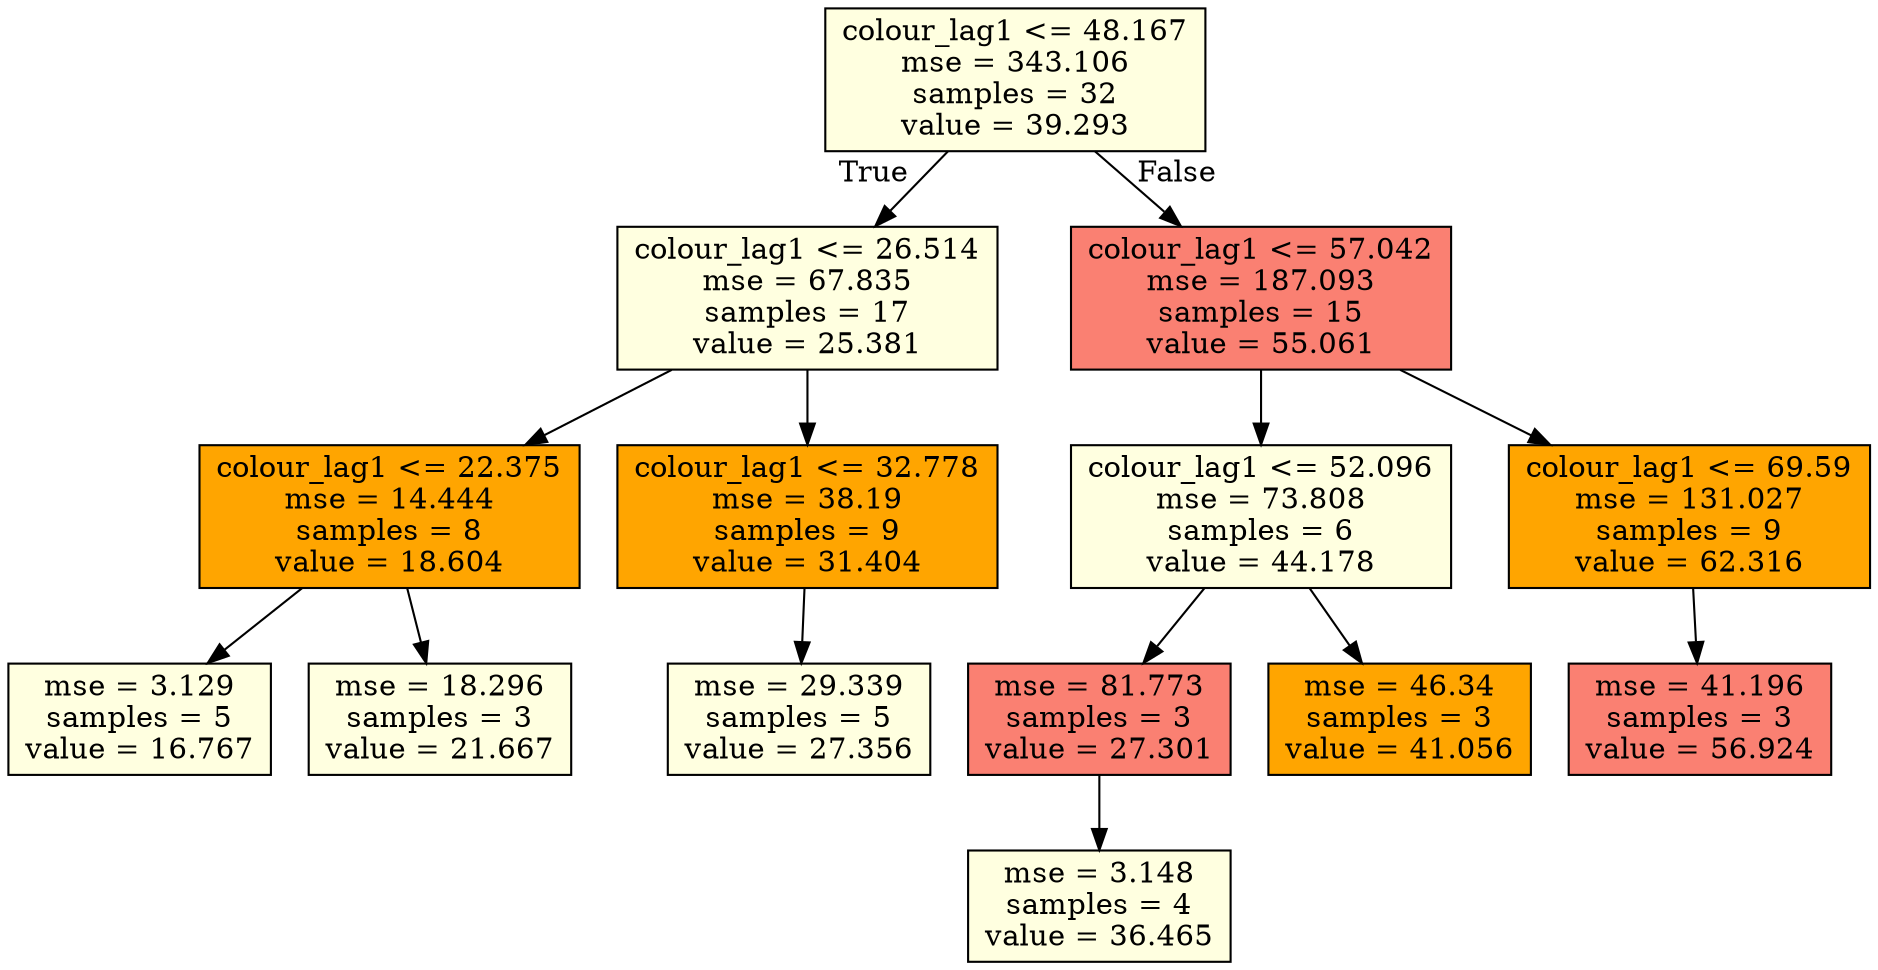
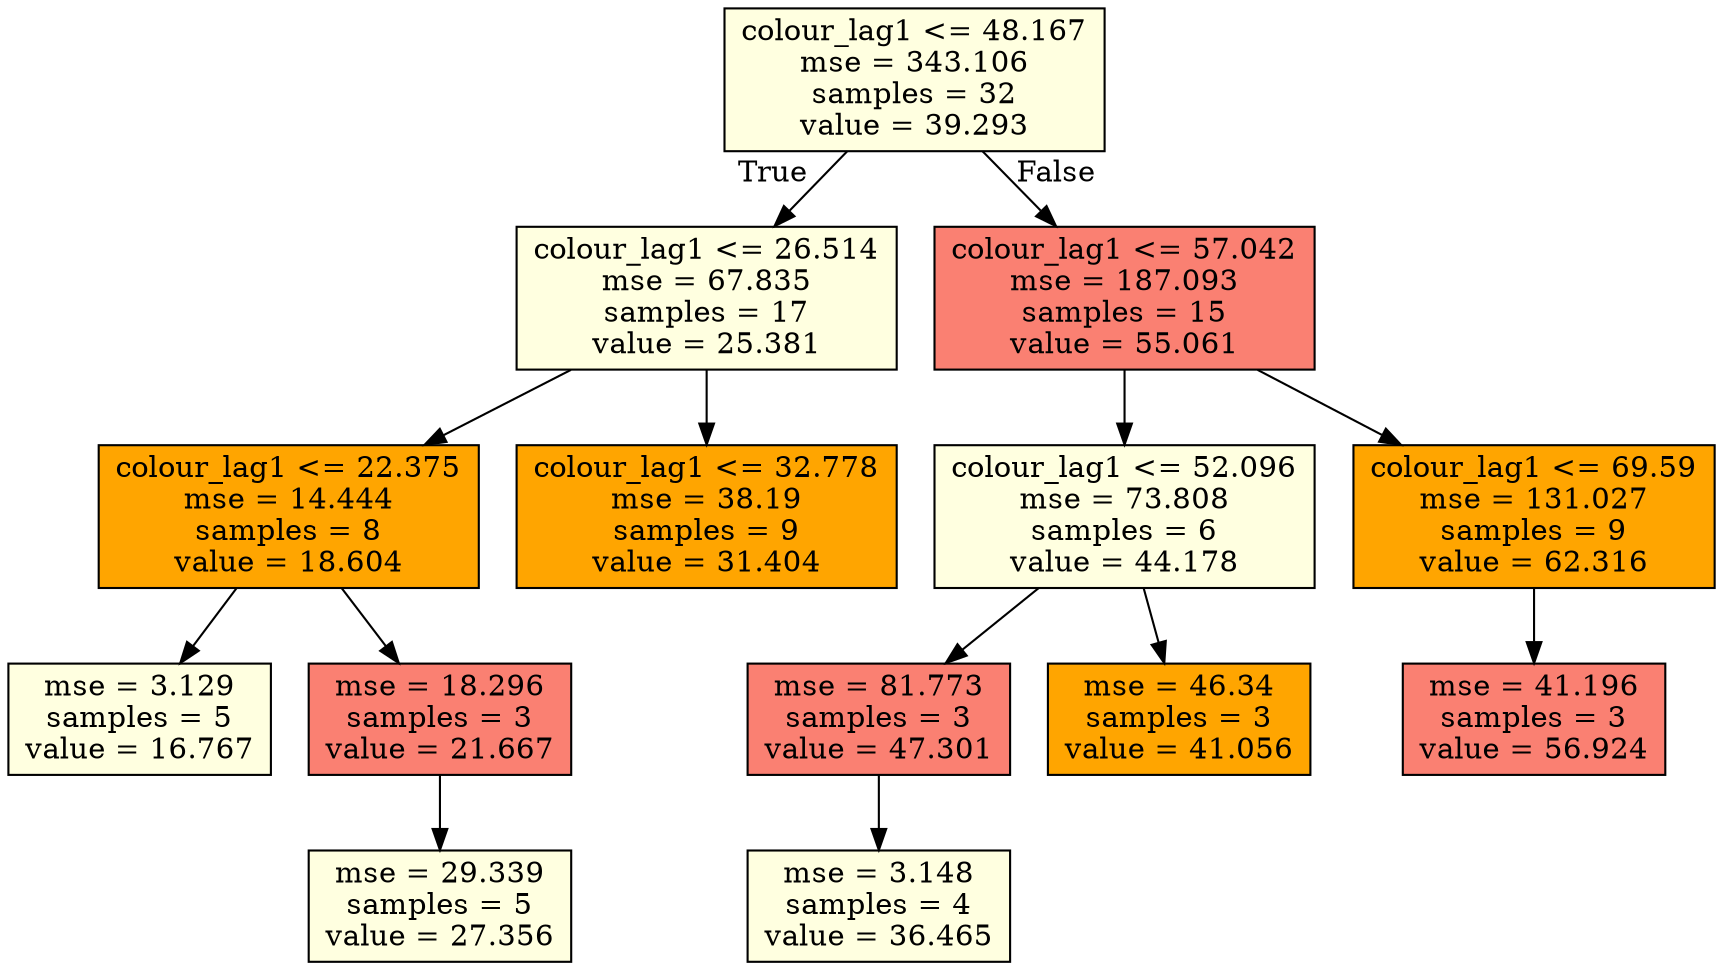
  digraph {
    fontname="DejaVu Serif"
    node [fillcolor=lightyellow fontname="DejaVu Serif" shape=box style=filled]
    edge [fontname="DejaVu Serif"]
    n1 [label="colour_lag1 <= 48.167\nmse = 343.106\nsamples = 32\nvalue = 39.293"]
    n2 [label="colour_lag1 <= 26.514\nmse = 67.835\nsamples = 17\nvalue = 25.381"]
    n3 [fillcolor=salmon label="colour_lag1 <= 57.042\nmse = 187.093\nsamples = 15\nvalue = 55.061"]
    n4 [fillcolor=orange label="colour_lag1 <= 22.375\nmse = 14.444\nsamples = 8\nvalue = 18.604"]
    n5 [fillcolor=orange label="colour_lag1 <= 32.778\nmse = 38.19\nsamples = 9\nvalue = 31.404"]
    n6 [label="colour_lag1 <= 52.096\nmse = 73.808\nsamples = 6\nvalue = 44.178"]
    n7 [fillcolor=orange label="colour_lag1 <= 69.59\nmse = 131.027\nsamples = 9\nvalue = 62.316"]
    n8 [label="mse = 3.129\nsamples = 5\nvalue = 16.767"]
-   n9 [label="mse = 18.296\nsamples = 3\nvalue = 21.667"]
+   n9 [fillcolor=salmon label="mse = 18.296\nsamples = 3\nvalue = 21.667"]
    n10 [label="mse = 29.339\nsamples = 5\nvalue = 27.356"]
    n11 [label="mse = 3.148\nsamples = 4\nvalue = 36.465"]
-   n12 [fillcolor=salmon label="mse = 81.773\nsamples = 3\nvalue = 27.301"]
+   n12 [fillcolor=salmon label="mse = 81.773\nsamples = 3\nvalue = 47.301"]
    n13 [fillcolor=orange label="mse = 46.34\nsamples = 3\nvalue = 41.056"]
    n14 [fillcolor=salmon label="mse = 41.196\nsamples = 3\nvalue = 56.924"]
    n1 -> n2 [headlabel=True labelangle=45 labeldistance=2.5]
    n1 -> n3 [headlabel=False labelangle=-45 labeldistance=2.5]
    n2 -> n4
    n2 -> n5
    n3 -> n6
    n3 -> n7
    n4 -> n8
    n4 -> n9
-   n5 -> n10
+   n9 -> n10
    n6 -> n12
    n6 -> n13
    n7 -> n14
    n12 -> n11
  }
